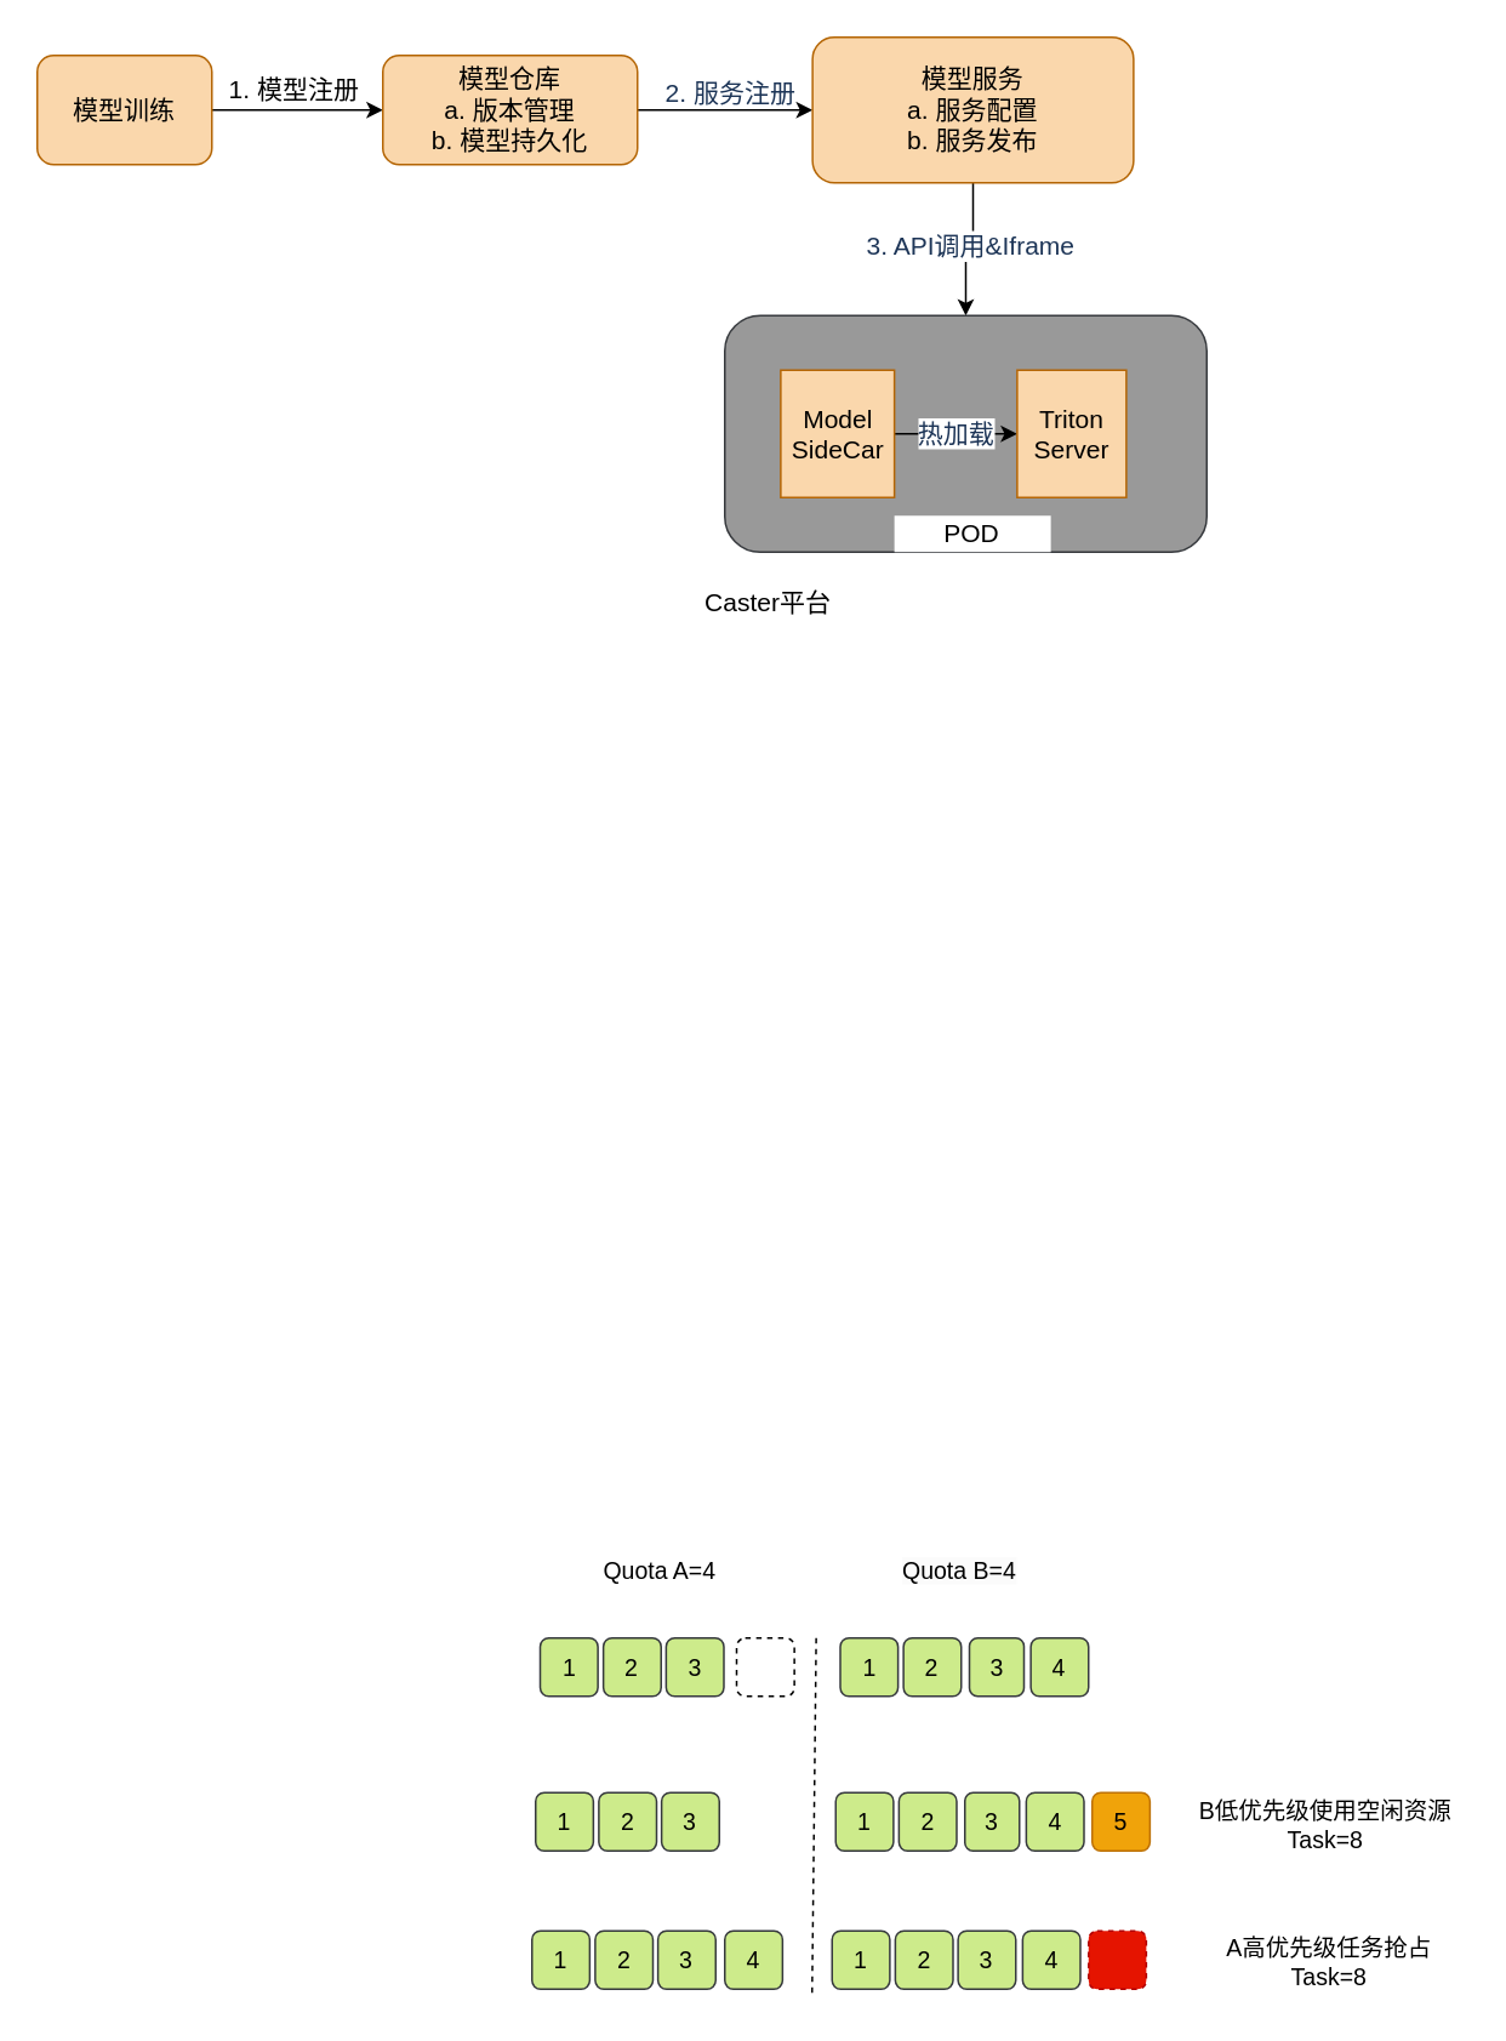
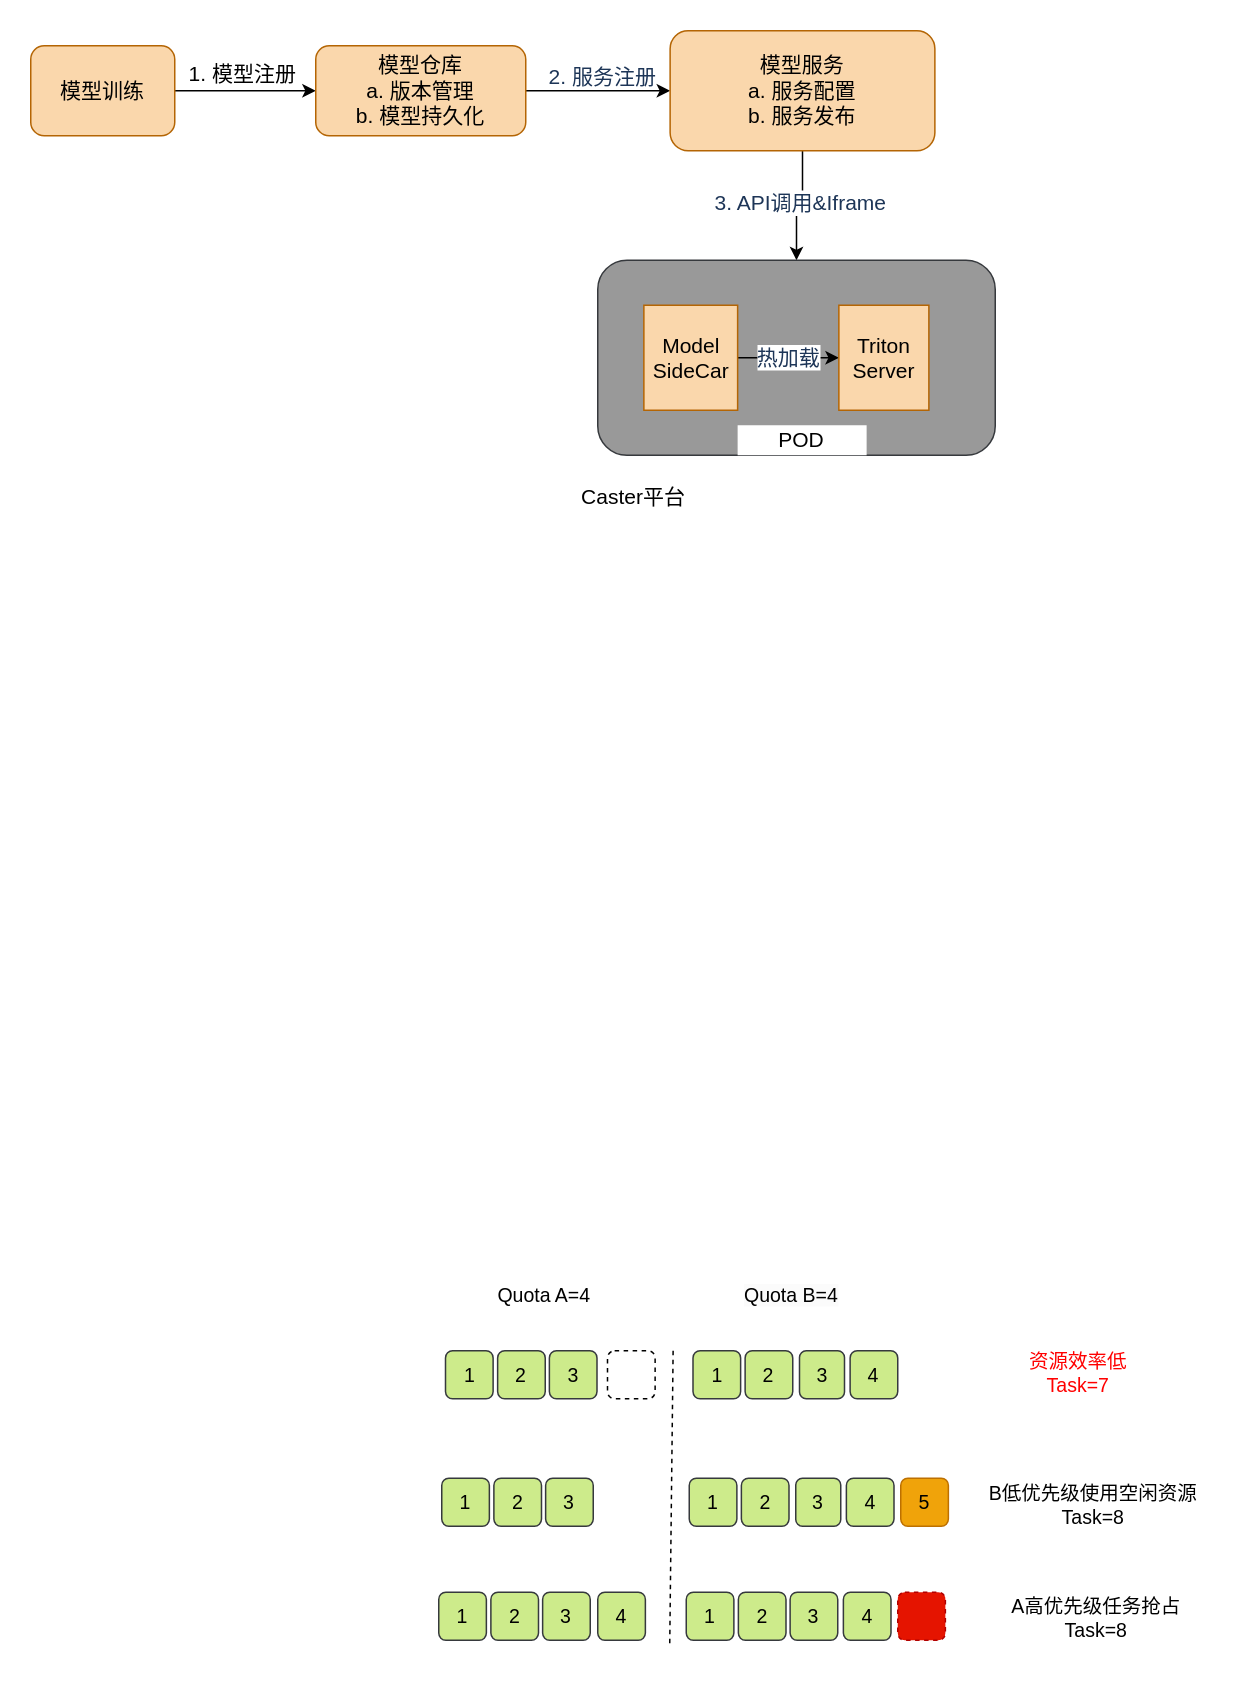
  <mxCell id="0" />
  <mxCell id="1" parent="0" />
  <mxCell id="2" style="edgeStyle=orthogonalEdgeStyle;shape=connector;curved=1;rounded=0;orthogonalLoop=1;jettySize=auto;html=1;exitX=1;exitY=0.5;exitDx=0;exitDy=0;entryX=0;entryY=0.5;entryDx=0;entryDy=0;labelBackgroundColor=default;strokeColor=default;fontFamily=Helvetica;fontSize=14;fontColor=default;endArrow=classic;" parent="1" source="4" target="7" edge="1"><mxGeometry relative="1" as="geometry" /></mxCell>
  <mxCell id="3" value="1. 模型注册" style="edgeLabel;html=1;align=center;verticalAlign=middle;resizable=0;points=[];fontSize=14;fontFamily=Helvetica;fontColor=default;" parent="2" vertex="1" connectable="0"><mxGeometry x="-0.409" y="1" relative="1" as="geometry"><mxPoint x="16" y="-11" as="offset" /></mxGeometry></mxCell>
  <mxCell id="4" value="模型训练" style="rounded=1;whiteSpace=wrap;html=1;fillColor=#fad7ac;strokeColor=#b46504;fontSize=14;" parent="1" vertex="1"><mxGeometry x="20" y="30" width="96" height="60" as="geometry" /></mxCell>
  <mxCell id="5" style="edgeStyle=orthogonalEdgeStyle;shape=connector;curved=1;rounded=0;orthogonalLoop=1;jettySize=auto;html=1;exitX=1;exitY=0.5;exitDx=0;exitDy=0;labelBackgroundColor=default;strokeColor=default;fontFamily=Helvetica;fontSize=14;fontColor=default;endArrow=classic;entryX=0;entryY=0.5;entryDx=0;entryDy=0;" parent="1" source="7" target="10" edge="1"><mxGeometry relative="1" as="geometry"><mxPoint x="410" y="60" as="targetPoint" /></mxGeometry></mxCell>
  <mxCell id="6" value="2. 服务注册" style="edgeLabel;html=1;align=center;verticalAlign=middle;resizable=0;points=[];fontColor=#1D3557;fontSize=14;" parent="5" vertex="1" connectable="0"><mxGeometry x="0.08" relative="1" as="geometry"><mxPoint x="-2" y="-10" as="offset" /></mxGeometry></mxCell>
  <mxCell id="7" value="模型仓库&lt;br style=&quot;font-size: 14px;&quot;&gt;a. 版本管理&lt;br style=&quot;font-size: 14px;&quot;&gt;b. 模型持久化" style="rounded=1;whiteSpace=wrap;html=1;fillColor=#fad7ac;strokeColor=#b46504;fontSize=14;" parent="1" vertex="1"><mxGeometry x="210" y="30" width="140" height="60" as="geometry" /></mxCell>
  <mxCell id="8" style="edgeStyle=orthogonalEdgeStyle;rounded=0;orthogonalLoop=1;jettySize=auto;html=1;exitX=0.5;exitY=1;exitDx=0;exitDy=0;entryX=0.5;entryY=0;entryDx=0;entryDy=0;strokeColor=#000000;fontColor=#1D3557;fillColor=#A8DADC;fontSize=14;" parent="1" source="10" target="11" edge="1"><mxGeometry relative="1" as="geometry" /></mxCell>
  <mxCell id="9" value="3. API调用&amp;amp;Iframe" style="edgeLabel;html=1;align=center;verticalAlign=middle;resizable=0;points=[];fontColor=#1D3557;fontSize=14;" parent="8" vertex="1" connectable="0"><mxGeometry x="0.017" y="-2" relative="1" as="geometry"><mxPoint as="offset" /></mxGeometry></mxCell>
  <mxCell id="10" value="模型服务&lt;br style=&quot;font-size: 14px;&quot;&gt;a. 服务配置&lt;br style=&quot;font-size: 14px;&quot;&gt;b. 服务发布" style="rounded=1;whiteSpace=wrap;html=1;fillColor=#fad7ac;strokeColor=#b46504;fontSize=14;" parent="1" vertex="1"><mxGeometry x="446.25" y="20" width="176.5" height="80" as="geometry" /></mxCell>
  <mxCell id="11" value="" style="rounded=1;whiteSpace=wrap;html=1;fillColor=#999999;strokeColor=#36393d;fontSize=14;" parent="1" vertex="1"><mxGeometry x="398" y="173" width="265" height="130" as="geometry" /></mxCell>
  <mxCell id="12" value="热加载" style="edgeStyle=orthogonalEdgeStyle;rounded=0;orthogonalLoop=1;jettySize=auto;html=1;exitX=1;exitY=0.5;exitDx=0;exitDy=0;entryX=0;entryY=0.5;entryDx=0;entryDy=0;strokeColor=#000000;fontColor=#1D3557;fillColor=#A8DADC;fontSize=14;" parent="1" source="13" target="14" edge="1"><mxGeometry relative="1" as="geometry" /></mxCell>
  <mxCell id="13" value="Model&lt;br style=&quot;font-size: 14px;&quot;&gt;SideCar" style="rounded=0;whiteSpace=wrap;html=1;fontSize=14;fillColor=#fad7ac;strokeColor=#b46504;" parent="1" vertex="1"><mxGeometry x="428.75" y="203" width="62.5" height="70" as="geometry" /></mxCell>
  <mxCell id="14" value="Triton Server" style="rounded=0;whiteSpace=wrap;html=1;fontSize=14;fillColor=#fad7ac;strokeColor=#b46504;" parent="1" vertex="1"><mxGeometry x="558.75" y="203" width="60" height="70" as="geometry" /></mxCell>
  <mxCell id="15" value="POD" style="rounded=0;whiteSpace=wrap;html=1;strokeColor=none;fontSize=14;" parent="1" vertex="1"><mxGeometry x="491.25" y="283" width="86" height="20" as="geometry" /></mxCell>
  <mxCell id="16" value="Caster平台" style="rounded=0;whiteSpace=wrap;html=1;strokeColor=none;fontSize=14;" parent="1" vertex="1"><mxGeometry x="379" y="321" width="86" height="20" as="geometry" /></mxCell>
  <mxCell id="17" value="1" style="rounded=1;whiteSpace=wrap;html=1;fillColor=#cdeb8b;strokeColor=#36393d;fontSize=13;" vertex="1" parent="1"><mxGeometry x="294" y="985" width="31.75" height="32" as="geometry" /></mxCell>
  <mxCell id="18" value="2" style="rounded=1;whiteSpace=wrap;html=1;fillColor=#cdeb8b;strokeColor=#36393d;fontSize=13;" vertex="1" parent="1"><mxGeometry x="328.75" y="985" width="31.75" height="32" as="geometry" /></mxCell>
  <mxCell id="19" value="3" style="rounded=1;whiteSpace=wrap;html=1;fillColor=#cdeb8b;strokeColor=#36393d;fontSize=13;" vertex="1" parent="1"><mxGeometry x="363.25" y="985" width="31.75" height="32" as="geometry" /></mxCell>
  <mxCell id="20" value="5" style="rounded=1;whiteSpace=wrap;html=1;fillColor=#f0a30a;strokeColor=#BD7000;fontSize=13;fontColor=#000000;" vertex="1" parent="1"><mxGeometry x="600" y="985" width="31.75" height="32" as="geometry" /></mxCell>
  <mxCell id="21" value="1" style="rounded=1;whiteSpace=wrap;html=1;fillColor=#cdeb8b;strokeColor=#36393d;fontSize=13;" vertex="1" parent="1"><mxGeometry x="459" y="985" width="31.75" height="32" as="geometry" /></mxCell>
  <mxCell id="22" value="2" style="rounded=1;whiteSpace=wrap;html=1;fillColor=#cdeb8b;strokeColor=#36393d;fontSize=13;" vertex="1" parent="1"><mxGeometry x="493.75" y="985" width="31.75" height="32" as="geometry" /></mxCell>
  <mxCell id="23" value="3" style="rounded=1;whiteSpace=wrap;html=1;fillColor=#cdeb8b;strokeColor=#36393d;fontSize=13;" vertex="1" parent="1"><mxGeometry x="530" y="985" width="30" height="32" as="geometry" /></mxCell>
  <mxCell id="24" value="4" style="rounded=1;whiteSpace=wrap;html=1;fillColor=#cdeb8b;strokeColor=#36393d;fontSize=13;" vertex="1" parent="1"><mxGeometry x="563.75" y="985" width="31.75" height="32" as="geometry" /></mxCell>
  <mxCell id="25" value="1" style="rounded=1;whiteSpace=wrap;html=1;fillColor=#cdeb8b;strokeColor=#36393d;fontSize=13;" vertex="1" parent="1"><mxGeometry x="292" y="1061" width="31.75" height="32" as="geometry" /></mxCell>
  <mxCell id="26" value="2" style="rounded=1;whiteSpace=wrap;html=1;fillColor=#cdeb8b;strokeColor=#36393d;fontSize=13;" vertex="1" parent="1"><mxGeometry x="326.75" y="1061" width="31.75" height="32" as="geometry" /></mxCell>
  <mxCell id="27" value="3" style="rounded=1;whiteSpace=wrap;html=1;fillColor=#cdeb8b;strokeColor=#36393d;fontSize=13;" vertex="1" parent="1"><mxGeometry x="361.25" y="1061" width="31.75" height="32" as="geometry" /></mxCell>
  <mxCell id="28" value="" style="rounded=1;whiteSpace=wrap;html=1;fontSize=13;dashed=1;fillColor=#e51400;fontColor=#ffffff;strokeColor=#B20000;" vertex="1" parent="1"><mxGeometry x="598" y="1061" width="31.75" height="32" as="geometry" /></mxCell>
  <mxCell id="29" value="1" style="rounded=1;whiteSpace=wrap;html=1;fillColor=#cdeb8b;strokeColor=#36393d;fontSize=13;" vertex="1" parent="1"><mxGeometry x="457" y="1061" width="31.75" height="32" as="geometry" /></mxCell>
  <mxCell id="30" value="2" style="rounded=1;whiteSpace=wrap;html=1;fillColor=#cdeb8b;strokeColor=#36393d;fontSize=13;" vertex="1" parent="1"><mxGeometry x="491.75" y="1061" width="31.75" height="32" as="geometry" /></mxCell>
  <mxCell id="31" value="3" style="rounded=1;whiteSpace=wrap;html=1;fillColor=#cdeb8b;strokeColor=#36393d;fontSize=13;" vertex="1" parent="1"><mxGeometry x="526.25" y="1061" width="31.75" height="32" as="geometry" /></mxCell>
  <mxCell id="32" value="4" style="rounded=1;whiteSpace=wrap;html=1;fillColor=#cdeb8b;strokeColor=#36393d;fontSize=13;" vertex="1" parent="1"><mxGeometry x="561.75" y="1061" width="31.75" height="32" as="geometry" /></mxCell>
  <mxCell id="33" value="4" style="rounded=1;whiteSpace=wrap;html=1;fillColor=#cdeb8b;strokeColor=#36393d;fontSize=13;" vertex="1" parent="1"><mxGeometry x="398" y="1061" width="31.75" height="32" as="geometry" /></mxCell>
  <mxCell id="34" value="1" style="rounded=1;whiteSpace=wrap;html=1;fillColor=#cdeb8b;strokeColor=#36393d;fontSize=13;" vertex="1" parent="1"><mxGeometry x="296.5" y="900" width="31.75" height="32" as="geometry" /></mxCell>
  <mxCell id="35" value="2" style="rounded=1;whiteSpace=wrap;html=1;fillColor=#cdeb8b;strokeColor=#36393d;fontSize=13;" vertex="1" parent="1"><mxGeometry x="331.25" y="900" width="31.75" height="32" as="geometry" /></mxCell>
  <mxCell id="36" value="3" style="rounded=1;whiteSpace=wrap;html=1;fillColor=#cdeb8b;strokeColor=#36393d;fontSize=13;" vertex="1" parent="1"><mxGeometry x="365.75" y="900" width="31.75" height="32" as="geometry" /></mxCell>
  <mxCell id="37" value="1" style="rounded=1;whiteSpace=wrap;html=1;fillColor=#cdeb8b;strokeColor=#36393d;fontSize=13;" vertex="1" parent="1"><mxGeometry x="461.5" y="900" width="31.75" height="32" as="geometry" /></mxCell>
  <mxCell id="38" value="2" style="rounded=1;whiteSpace=wrap;html=1;fillColor=#cdeb8b;strokeColor=#36393d;fontSize=13;" vertex="1" parent="1"><mxGeometry x="496.25" y="900" width="31.75" height="32" as="geometry" /></mxCell>
  <mxCell id="39" value="3" style="rounded=1;whiteSpace=wrap;html=1;fillColor=#cdeb8b;strokeColor=#36393d;fontSize=13;" vertex="1" parent="1"><mxGeometry x="532.5" y="900" width="30" height="32" as="geometry" /></mxCell>
  <mxCell id="40" value="4" style="rounded=1;whiteSpace=wrap;html=1;fillColor=#cdeb8b;strokeColor=#36393d;fontSize=13;" vertex="1" parent="1"><mxGeometry x="566.25" y="900" width="31.75" height="32" as="geometry" /></mxCell>
  <mxCell id="41" value="" style="rounded=1;whiteSpace=wrap;html=1;fontSize=13;dashed=1;" vertex="1" parent="1"><mxGeometry x="404.5" y="900" width="31.75" height="32" as="geometry" /></mxCell>
+ <mxCell id="42" value="&lt;font color=&quot;#ff0000&quot;&gt;资源效率低&lt;br style=&quot;font-size: 13px;&quot;&gt;Task=7&lt;/font&gt;" style="text;html=1;align=center;verticalAlign=middle;resizable=0;points=[];autosize=1;strokeColor=none;fillColor=none;fontSize=13;" vertex="1" parent="1"><mxGeometry x="676" y="893" width="83" height="43" as="geometry" /></mxCell>
  <mxCell id="43" value="Quota A=4" style="text;html=1;align=center;verticalAlign=middle;resizable=0;points=[];autosize=1;strokeColor=none;fillColor=none;fontSize=13;" vertex="1" parent="1"><mxGeometry x="321.5" y="849" width="80" height="28" as="geometry" /></mxCell>
  <mxCell id="44" value="B低优先级使用空闲资源&lt;br style=&quot;font-size: 13px;&quot;&gt;Task=8" style="text;html=1;align=center;verticalAlign=middle;resizable=0;points=[];autosize=1;strokeColor=none;fillColor=none;fontSize=13;" vertex="1" parent="1"><mxGeometry x="649" y="981" width="157" height="43" as="geometry" /></mxCell>
  <mxCell id="45" value="A高优先级任务抢占&lt;br style=&quot;font-size: 13px;&quot;&gt;Task=8" style="text;html=1;align=center;verticalAlign=middle;resizable=0;points=[];autosize=1;strokeColor=none;fillColor=none;fontSize=13;" vertex="1" parent="1"><mxGeometry x="664" y="1056.5" width="131" height="43" as="geometry" /></mxCell>
  <mxCell id="46" value="" style="endArrow=none;dashed=1;html=1;rounded=0;fontSize=13;" edge="1" parent="1"><mxGeometry width="50" height="50" relative="1" as="geometry"><mxPoint x="446" y="1095" as="sourcePoint" /><mxPoint x="448.25" y="900" as="targetPoint" /></mxGeometry></mxCell>
  <mxCell id="47" value="&lt;meta charset=&quot;utf-8&quot; style=&quot;font-size: 13px;&quot;&gt;&lt;span style=&quot;color: rgb(0, 0, 0); font-family: Helvetica; font-size: 13px; font-style: normal; font-variant-ligatures: normal; font-variant-caps: normal; font-weight: 400; letter-spacing: normal; orphans: 2; text-align: center; text-indent: 0px; text-transform: none; widows: 2; word-spacing: 0px; -webkit-text-stroke-width: 0px; background-color: rgb(251, 251, 251); text-decoration-thickness: initial; text-decoration-style: initial; text-decoration-color: initial; float: none; display: inline !important;&quot;&gt;Quota B=4&lt;/span&gt;" style="text;whiteSpace=wrap;html=1;fontSize=13;" vertex="1" parent="1"><mxGeometry x="493.75" y="849" width="86" height="36" as="geometry" /></mxCell>
